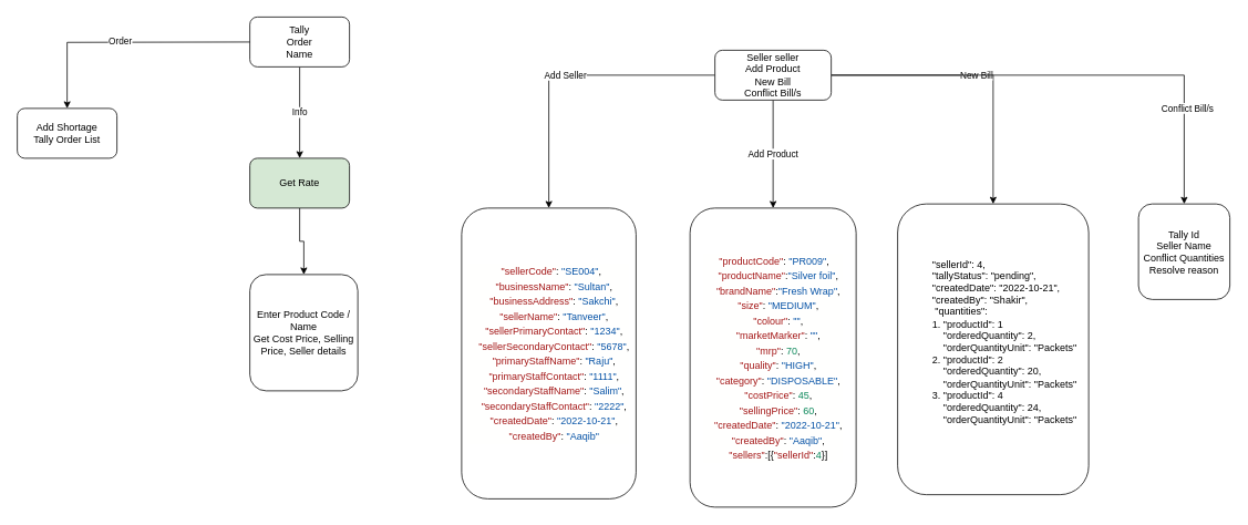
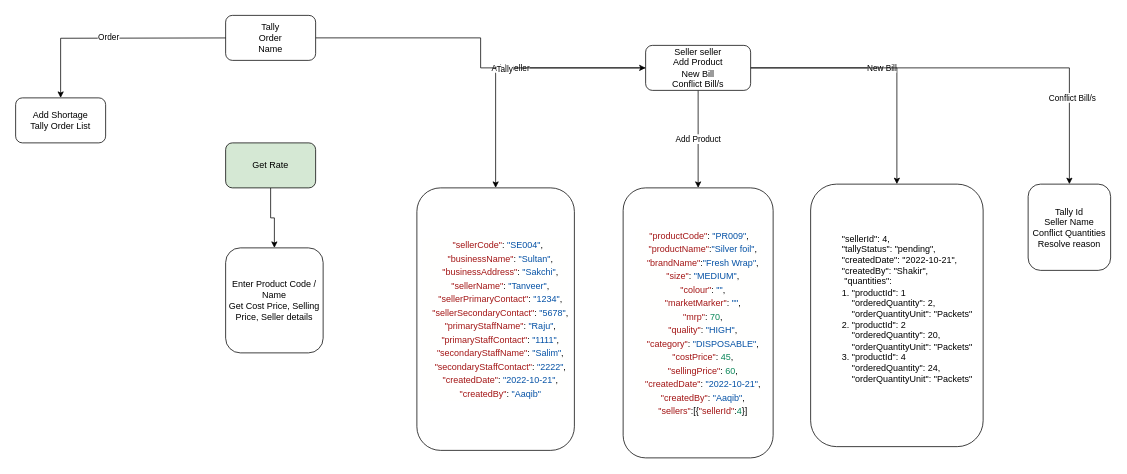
  <mxCell id="0" />
  <mxCell id="1" parent="0" />
  <mxCell id="2" value="" style="edgeStyle=orthogonalEdgeStyle;rounded=0;orthogonalLoop=1;jettySize=auto;html=1;" parent="1" target="10" edge="1"><mxGeometry relative="1" as="geometry"><mxPoint x="340" y="50" as="sourcePoint" /></mxGeometry></mxCell>
  <mxCell id="3" value="Order" style="edgeLabel;html=1;align=center;verticalAlign=middle;resizable=0;points=[];" parent="2" vertex="1" connectable="0"><mxGeometry x="0.153" y="-2" relative="1" as="geometry"><mxPoint as="offset" /></mxGeometry></mxCell>
  <mxCell id="4" value="Add Seller" style="edgeStyle=orthogonalEdgeStyle;rounded=0;orthogonalLoop=1;jettySize=auto;html=1;" edge="1" parent="1" source="9" target="17"><mxGeometry relative="1" as="geometry" /></mxCell>
  <mxCell id="5" value="Add Product" style="edgeStyle=orthogonalEdgeStyle;rounded=0;orthogonalLoop=1;jettySize=auto;html=1;" edge="1" parent="1" source="9" target="18"><mxGeometry relative="1" as="geometry" /></mxCell>
  <mxCell id="6" value="New Bill" style="edgeStyle=orthogonalEdgeStyle;rounded=0;orthogonalLoop=1;jettySize=auto;html=1;entryX=0.5;entryY=0;entryDx=0;entryDy=0;" edge="1" parent="1" source="9" target="19"><mxGeometry relative="1" as="geometry" /></mxCell>
  <mxCell id="7" style="edgeStyle=orthogonalEdgeStyle;rounded=0;orthogonalLoop=1;jettySize=auto;html=1;entryX=0.5;entryY=0;entryDx=0;entryDy=0;" edge="1" parent="1" source="9" target="20"><mxGeometry relative="1" as="geometry" /></mxCell>
  <mxCell id="8" value="Conflict Bill/s" style="edgeLabel;html=1;align=center;verticalAlign=middle;resizable=0;points=[];" vertex="1" connectable="0" parent="7"><mxGeometry x="0.6" y="2" relative="1" as="geometry"><mxPoint x="1" as="offset" /></mxGeometry></mxCell>
  <mxCell id="9" value="Seller seller&lt;br&gt;Add Product&lt;br&gt;New Bill&lt;br&gt;Conflict Bill/s" style="rounded=1;whiteSpace=wrap;html=1;" parent="1" vertex="1"><mxGeometry x="860" y="60" width="140" height="60" as="geometry" /></mxCell>
  <mxCell id="10" value="Add Shortage&lt;br&gt;Tally Order List" style="rounded=1;whiteSpace=wrap;html=1;" parent="1" vertex="1"><mxGeometry x="20" y="130" width="120" height="60" as="geometry" /></mxCell>
  <mxCell id="11" value="" style="edgeStyle=orthogonalEdgeStyle;rounded=0;orthogonalLoop=1;jettySize=auto;html=1;" edge="1" parent="1" source="12" target="21"><mxGeometry relative="1" as="geometry" /></mxCell>
  <mxCell id="12" value="Get Rate" style="rounded=1;whiteSpace=wrap;html=1;fillColor=#d5e8d4;" parent="1" vertex="1"><mxGeometry x="300" y="190" width="120" height="60" as="geometry" /></mxCell>
- <mxCell id="15" value="Info" style="edgeStyle=orthogonalEdgeStyle;rounded=0;orthogonalLoop=1;jettySize=auto;html=1;" parent="1" source="16" target="12" edge="1"><mxGeometry relative="1" as="geometry" /></mxCell>
+ <mxCell id="13" style="edgeStyle=orthogonalEdgeStyle;rounded=0;orthogonalLoop=1;jettySize=auto;html=1;" parent="1" source="16" target="9" edge="1"><mxGeometry relative="1" as="geometry" /></mxCell>
+ <mxCell id="14" value="Tally" style="edgeLabel;html=1;align=center;verticalAlign=middle;resizable=0;points=[];" parent="13" vertex="1" connectable="0"><mxGeometry x="0.214" y="-1" relative="1" as="geometry"><mxPoint as="offset" /></mxGeometry></mxCell>
  <mxCell id="16" value="&lt;span style=&quot;&quot;&gt;Tally&lt;/span&gt;&lt;br style=&quot;&quot;&gt;&lt;span style=&quot;&quot;&gt;Order&lt;/span&gt;&lt;br style=&quot;&quot;&gt;&lt;span style=&quot;&quot;&gt;Name&lt;/span&gt;" style="rounded=1;whiteSpace=wrap;html=1;" parent="1" vertex="1"><mxGeometry x="300" y="20" width="120" height="60" as="geometry" /></mxCell>
  <mxCell id="17" value="&lt;div style=&quot;background-color: rgb(255, 255, 254); line-height: 18px;&quot;&gt;&lt;div&gt;&amp;nbsp;&amp;nbsp;&lt;span style=&quot;color: #a31515;&quot;&gt;&quot;sellerCode&quot;&lt;/span&gt;:&amp;nbsp;&lt;span style=&quot;color: #0451a5;&quot;&gt;&quot;SE004&quot;&lt;/span&gt;,&lt;/div&gt;&lt;div&gt;&amp;nbsp;&amp;nbsp;&amp;nbsp;&amp;nbsp;&lt;span style=&quot;color: #a31515;&quot;&gt;&quot;businessName&quot;&lt;/span&gt;:&amp;nbsp;&lt;span style=&quot;color: #0451a5;&quot;&gt;&quot;Sultan&quot;&lt;/span&gt;,&lt;/div&gt;&lt;div&gt;&amp;nbsp;&amp;nbsp;&amp;nbsp;&amp;nbsp;&lt;span style=&quot;color: #a31515;&quot;&gt;&quot;businessAddress&quot;&lt;/span&gt;:&amp;nbsp;&lt;span style=&quot;color: #0451a5;&quot;&gt;&quot;Sakchi&quot;&lt;/span&gt;,&lt;/div&gt;&lt;div&gt;&amp;nbsp;&amp;nbsp;&amp;nbsp;&amp;nbsp;&lt;span style=&quot;color: #a31515;&quot;&gt;&quot;sellerName&quot;&lt;/span&gt;:&amp;nbsp;&lt;span style=&quot;color: #0451a5;&quot;&gt;&quot;Tanveer&quot;&lt;/span&gt;,&lt;/div&gt;&lt;div&gt;&amp;nbsp;&amp;nbsp;&amp;nbsp;&amp;nbsp;&lt;span style=&quot;color: #a31515;&quot;&gt;&quot;sellerPrimaryContact&quot;&lt;/span&gt;:&amp;nbsp;&lt;span style=&quot;color: #0451a5;&quot;&gt;&quot;1234&quot;&lt;/span&gt;,&lt;/div&gt;&lt;div&gt;&amp;nbsp;&amp;nbsp;&amp;nbsp;&amp;nbsp;&lt;span style=&quot;color: #a31515;&quot;&gt;&quot;sellerSecondaryContact&quot;&lt;/span&gt;:&amp;nbsp;&lt;span style=&quot;color: #0451a5;&quot;&gt;&quot;5678&quot;&lt;/span&gt;,&lt;/div&gt;&lt;div&gt;&amp;nbsp;&amp;nbsp;&amp;nbsp;&amp;nbsp;&lt;span style=&quot;color: #a31515;&quot;&gt;&quot;primaryStaffName&quot;&lt;/span&gt;:&amp;nbsp;&lt;span style=&quot;color: #0451a5;&quot;&gt;&quot;Raju&quot;&lt;/span&gt;,&lt;/div&gt;&lt;div&gt;&amp;nbsp;&amp;nbsp;&amp;nbsp;&amp;nbsp;&lt;span style=&quot;color: #a31515;&quot;&gt;&quot;primaryStaffContact&quot;&lt;/span&gt;:&amp;nbsp;&lt;span style=&quot;color: #0451a5;&quot;&gt;&quot;1111&quot;&lt;/span&gt;,&lt;/div&gt;&lt;div&gt;&amp;nbsp;&amp;nbsp;&amp;nbsp;&amp;nbsp;&lt;span style=&quot;color: #a31515;&quot;&gt;&quot;secondaryStaffName&quot;&lt;/span&gt;:&amp;nbsp;&lt;span style=&quot;color: #0451a5;&quot;&gt;&quot;Salim&quot;&lt;/span&gt;,&lt;/div&gt;&lt;div&gt;&amp;nbsp;&amp;nbsp;&amp;nbsp;&amp;nbsp;&lt;span style=&quot;color: #a31515;&quot;&gt;&quot;secondaryStaffContact&quot;&lt;/span&gt;:&amp;nbsp;&lt;span style=&quot;color: #0451a5;&quot;&gt;&quot;2222&quot;&lt;/span&gt;,&lt;/div&gt;&lt;div&gt;&amp;nbsp;&amp;nbsp;&amp;nbsp;&amp;nbsp;&lt;span style=&quot;color: #a31515;&quot;&gt;&quot;createdDate&quot;&lt;/span&gt;:&amp;nbsp;&lt;span style=&quot;color: #0451a5;&quot;&gt;&quot;2022-10-21&quot;&lt;/span&gt;,&lt;/div&gt;&lt;div&gt;&amp;nbsp;&amp;nbsp;&amp;nbsp;&amp;nbsp;&lt;span style=&quot;color: #a31515;&quot;&gt;&quot;createdBy&quot;&lt;/span&gt;:&amp;nbsp;&lt;span style=&quot;color: #0451a5;&quot;&gt;&quot;Aaqib&quot;&lt;/span&gt;&lt;/div&gt;&lt;/div&gt;" style="rounded=1;whiteSpace=wrap;html=1;" vertex="1" parent="1"><mxGeometry x="555" y="250" width="210" height="350" as="geometry" /></mxCell>
  <mxCell id="18" value="&lt;div style=&quot;background-color: rgb(255, 255, 254); line-height: 18px;&quot;&gt;&lt;div&gt;&amp;nbsp;&lt;span style=&quot;color: #a31515;&quot;&gt;&quot;productCode&quot;&lt;/span&gt;:&amp;nbsp;&lt;span style=&quot;color: #0451a5;&quot;&gt;&quot;PR009&quot;&lt;/span&gt;,&lt;/div&gt;&lt;div&gt;&amp;nbsp;&amp;nbsp;&amp;nbsp;&amp;nbsp;&lt;span style=&quot;color: #a31515;&quot;&gt;&quot;productName&quot;&lt;/span&gt;:&lt;span style=&quot;color: #0451a5;&quot;&gt;&quot;Silver&amp;nbsp;foil&quot;&lt;/span&gt;,&lt;/div&gt;&lt;div&gt;&amp;nbsp;&amp;nbsp;&amp;nbsp;&amp;nbsp;&lt;span style=&quot;color: #a31515;&quot;&gt;&quot;brandName&quot;&lt;/span&gt;:&lt;span style=&quot;color: #0451a5;&quot;&gt;&quot;Fresh&amp;nbsp;Wrap&quot;&lt;/span&gt;,&lt;/div&gt;&lt;div&gt;&amp;nbsp;&amp;nbsp;&amp;nbsp;&amp;nbsp;&lt;span style=&quot;color: #a31515;&quot;&gt;&quot;size&quot;&lt;/span&gt;:&amp;nbsp;&lt;span style=&quot;color: #0451a5;&quot;&gt;&quot;MEDIUM&quot;&lt;/span&gt;,&lt;/div&gt;&lt;div&gt;&amp;nbsp;&amp;nbsp;&amp;nbsp;&amp;nbsp;&lt;span style=&quot;color: #a31515;&quot;&gt;&quot;colour&quot;&lt;/span&gt;:&amp;nbsp;&lt;span style=&quot;color: #0451a5;&quot;&gt;&quot;&quot;&lt;/span&gt;,&lt;/div&gt;&lt;div&gt;&amp;nbsp;&amp;nbsp;&amp;nbsp;&amp;nbsp;&lt;span style=&quot;color: #a31515;&quot;&gt;&quot;marketMarker&quot;&lt;/span&gt;:&amp;nbsp;&lt;span style=&quot;color: #0451a5;&quot;&gt;&quot;&quot;&lt;/span&gt;,&lt;/div&gt;&lt;div&gt;&amp;nbsp;&amp;nbsp;&amp;nbsp;&amp;nbsp;&lt;span style=&quot;color: #a31515;&quot;&gt;&quot;mrp&quot;&lt;/span&gt;:&amp;nbsp;&lt;span style=&quot;color: #098658;&quot;&gt;70&lt;/span&gt;,&lt;/div&gt;&lt;div&gt;&amp;nbsp;&amp;nbsp;&amp;nbsp;&amp;nbsp;&lt;span style=&quot;color: #a31515;&quot;&gt;&quot;quality&quot;&lt;/span&gt;:&amp;nbsp;&lt;span style=&quot;color: #0451a5;&quot;&gt;&quot;HIGH&quot;&lt;/span&gt;,&lt;/div&gt;&lt;div&gt;&amp;nbsp;&amp;nbsp;&amp;nbsp;&amp;nbsp;&lt;span style=&quot;color: #a31515;&quot;&gt;&quot;category&quot;&lt;/span&gt;:&amp;nbsp;&lt;span style=&quot;color: #0451a5;&quot;&gt;&quot;DISPOSABLE&quot;&lt;/span&gt;,&lt;/div&gt;&lt;div&gt;&amp;nbsp;&amp;nbsp;&amp;nbsp;&amp;nbsp;&lt;span style=&quot;color: #a31515;&quot;&gt;&quot;costPrice&quot;&lt;/span&gt;:&amp;nbsp;&lt;span style=&quot;color: #098658;&quot;&gt;45&lt;/span&gt;,&lt;/div&gt;&lt;div&gt;&amp;nbsp;&amp;nbsp;&amp;nbsp;&amp;nbsp;&lt;span style=&quot;color: #a31515;&quot;&gt;&quot;sellingPrice&quot;&lt;/span&gt;:&amp;nbsp;&lt;span style=&quot;color: #098658;&quot;&gt;60&lt;/span&gt;,&lt;/div&gt;&lt;div&gt;&amp;nbsp;&amp;nbsp;&amp;nbsp;&amp;nbsp;&lt;span style=&quot;color: #a31515;&quot;&gt;&quot;createdDate&quot;&lt;/span&gt;:&amp;nbsp;&lt;span style=&quot;color: #0451a5;&quot;&gt;&quot;2022-10-21&quot;&lt;/span&gt;,&lt;/div&gt;&lt;div&gt;&amp;nbsp;&amp;nbsp;&amp;nbsp;&amp;nbsp;&lt;span style=&quot;color: #a31515;&quot;&gt;&quot;createdBy&quot;&lt;/span&gt;:&amp;nbsp;&lt;span style=&quot;color: #0451a5;&quot;&gt;&quot;Aaqib&quot;&lt;/span&gt;,&lt;/div&gt;&lt;div&gt;&amp;nbsp;&amp;nbsp;&amp;nbsp;&amp;nbsp;&lt;span style=&quot;color: #a31515;&quot;&gt;&quot;sellers&quot;&lt;/span&gt;:[{&lt;span style=&quot;color: #a31515;&quot;&gt;&quot;sellerId&quot;&lt;/span&gt;:&lt;span style=&quot;color: #098658;&quot;&gt;4&lt;/span&gt;}]&lt;/div&gt;&lt;/div&gt;" style="rounded=1;whiteSpace=wrap;html=1;" vertex="1" parent="1"><mxGeometry x="830" y="250" width="200" height="360" as="geometry" /></mxCell>
  <mxCell id="19" value="&lt;blockquote style=&quot;margin: 0 0 0 40px; border: none; padding: 0px;&quot;&gt;&lt;span style=&quot;background-color: initial;&quot;&gt;&quot;sellerId&quot;&lt;/span&gt;&lt;span style=&quot;background-color: initial;&quot;&gt;:&amp;nbsp;&lt;/span&gt;&lt;span style=&quot;background-color: initial;&quot;&gt;4&lt;/span&gt;&lt;span style=&quot;background-color: initial;&quot;&gt;,&lt;br&gt;&lt;/span&gt;&lt;span style=&quot;background-color: initial;&quot;&gt;&quot;tallyStatus&quot;&lt;/span&gt;&lt;span style=&quot;background-color: initial;&quot;&gt;:&amp;nbsp;&lt;/span&gt;&lt;span style=&quot;background-color: initial;&quot;&gt;&quot;pending&quot;,&lt;/span&gt;&lt;/blockquote&gt;&lt;blockquote style=&quot;margin: 0 0 0 40px; border: none; padding: 0px;&quot;&gt;&lt;span style=&quot;background-color: initial;&quot;&gt;&quot;createdDate&quot;&lt;/span&gt;&lt;span style=&quot;background-color: initial;&quot;&gt;:&amp;nbsp;&lt;/span&gt;&lt;span style=&quot;background-color: initial;&quot;&gt;&quot;2022-10-21&quot;&lt;/span&gt;&lt;span style=&quot;background-color: initial;&quot;&gt;,&lt;br&gt;&lt;/span&gt;&lt;span style=&quot;background-color: initial;&quot;&gt;&quot;createdBy&quot;&lt;/span&gt;&lt;span style=&quot;background-color: initial;&quot;&gt;:&amp;nbsp;&lt;/span&gt;&lt;span style=&quot;background-color: initial;&quot;&gt;&quot;Shakir&quot;,&lt;/span&gt;&lt;/blockquote&gt;&lt;blockquote style=&quot;margin: 0 0 0 40px; border: none; padding: 0px;&quot;&gt;&lt;span style=&quot;background-color: initial;&quot;&gt;&amp;nbsp;&lt;/span&gt;&lt;span style=&quot;background-color: initial;&quot;&gt;&quot;quantities&quot;&lt;/span&gt;&lt;span style=&quot;background-color: initial;&quot;&gt;:&amp;nbsp;&lt;/span&gt;&lt;span style=&quot;background-color: initial;&quot;&gt;&lt;br&gt;&lt;/span&gt;&lt;span style=&quot;background-color: initial;&quot;&gt;1.&amp;nbsp;&lt;/span&gt;&lt;span style=&quot;background-color: initial;&quot;&gt;&quot;productId&quot;&lt;/span&gt;&lt;span style=&quot;background-color: initial;&quot;&gt;: 1&lt;/span&gt;&lt;/blockquote&gt;&lt;blockquote style=&quot;margin: 0 0 0 40px; border: none; padding: 0px;&quot;&gt;&lt;span style=&quot;background-color: initial;&quot;&gt;&amp;nbsp; &amp;nbsp;&amp;nbsp;&lt;/span&gt;&lt;span style=&quot;background-color: initial;&quot;&gt;&quot;orderedQuantity&quot;&lt;/span&gt;&lt;span style=&quot;background-color: initial;&quot;&gt;:&amp;nbsp;&lt;/span&gt;&lt;span style=&quot;background-color: initial;&quot;&gt;2&lt;/span&gt;&lt;span style=&quot;background-color: initial;&quot;&gt;,&lt;/span&gt;&lt;span style=&quot;background-color: initial;&quot;&gt;&lt;br&gt;&lt;/span&gt;&lt;span style=&quot;background-color: initial;&quot;&gt;&amp;nbsp; &amp;nbsp;&amp;nbsp;&lt;/span&gt;&lt;span style=&quot;background-color: initial;&quot;&gt;&quot;orderQuantityUnit&quot;&lt;/span&gt;&lt;span style=&quot;background-color: initial;&quot;&gt;:&amp;nbsp;&lt;/span&gt;&lt;span style=&quot;background-color: initial;&quot;&gt;&quot;Packets&quot;&lt;/span&gt;&lt;/blockquote&gt;&lt;blockquote style=&quot;margin: 0 0 0 40px; border: none; padding: 0px;&quot;&gt;&lt;/blockquote&gt;&lt;blockquote style=&quot;margin: 0 0 0 40px; border: none; padding: 0px;&quot;&gt;&lt;/blockquote&gt;&lt;blockquote style=&quot;margin: 0 0 0 40px; border: none; padding: 0px;&quot;&gt;&lt;/blockquote&gt;&lt;blockquote style=&quot;margin: 0 0 0 40px; border: none; padding: 0px;&quot;&gt;&lt;/blockquote&gt;&lt;blockquote style=&quot;margin: 0 0 0 40px; border: none; padding: 0px;&quot;&gt;&lt;span style=&quot;background-color: initial;&quot;&gt;2.&amp;nbsp;&lt;/span&gt;&lt;span style=&quot;background-color: initial;&quot;&gt;&quot;productId&quot;&lt;/span&gt;&lt;span style=&quot;background-color: initial;&quot;&gt;: 2&lt;/span&gt;&lt;br&gt;&lt;blockquote style=&quot;margin: 0 0 0 40px; border: none; padding: 0px;&quot;&gt;&lt;div style=&quot;line-height: 18px;&quot;&gt;&lt;div style=&quot;&quot;&gt;&lt;blockquote style=&quot;margin: 0px 0px 0px 40px; border: none; padding: 0px;&quot;&gt;&lt;/blockquote&gt;&lt;/div&gt;&lt;/div&gt;&lt;/blockquote&gt;&lt;span style=&quot;background-color: initial;&quot;&gt;&amp;nbsp; &amp;nbsp;&amp;nbsp;&lt;/span&gt;&lt;span style=&quot;background-color: initial;&quot;&gt;&quot;orderedQuantity&quot;&lt;/span&gt;&lt;span style=&quot;background-color: initial;&quot;&gt;:&amp;nbsp;&lt;/span&gt;&lt;span style=&quot;background-color: initial;&quot;&gt;20&lt;/span&gt;&lt;span style=&quot;background-color: initial;&quot;&gt;,&lt;/span&gt;&lt;br&gt;&lt;span style=&quot;background-color: initial;&quot;&gt;&amp;nbsp; &amp;nbsp;&amp;nbsp;&lt;/span&gt;&lt;span style=&quot;background-color: initial;&quot;&gt;&quot;orderQuantityUnit&quot;&lt;/span&gt;&lt;span style=&quot;background-color: initial;&quot;&gt;:&amp;nbsp;&lt;/span&gt;&lt;span style=&quot;background-color: initial;&quot;&gt;&quot;Packets&quot;&lt;/span&gt;&lt;/blockquote&gt;&lt;blockquote style=&quot;margin: 0 0 0 40px; border: none; padding: 0px;&quot;&gt;&lt;span style=&quot;background-color: initial;&quot;&gt;3.&amp;nbsp;&lt;/span&gt;&lt;span style=&quot;background-color: initial;&quot;&gt;&quot;productId&quot;&lt;/span&gt;&lt;span style=&quot;background-color: initial;&quot;&gt;: 4&lt;/span&gt;&lt;blockquote style=&quot;margin: 0px 0px 0px 40px; border: none; padding: 0px;&quot;&gt;&lt;/blockquote&gt;&lt;span style=&quot;background-color: initial;&quot;&gt;&amp;nbsp; &amp;nbsp;&amp;nbsp;&lt;/span&gt;&lt;span style=&quot;background-color: initial;&quot;&gt;&quot;orderedQuantity&quot;&lt;/span&gt;&lt;span style=&quot;background-color: initial;&quot;&gt;:&amp;nbsp;&lt;/span&gt;&lt;span style=&quot;background-color: initial;&quot;&gt;24&lt;/span&gt;&lt;span style=&quot;background-color: initial;&quot;&gt;,&lt;/span&gt;&lt;br&gt;&lt;span style=&quot;background-color: initial;&quot;&gt;&amp;nbsp; &amp;nbsp;&amp;nbsp;&lt;/span&gt;&lt;span style=&quot;background-color: initial;&quot;&gt;&quot;orderQuantityUnit&quot;&lt;/span&gt;&lt;span style=&quot;background-color: initial;&quot;&gt;:&amp;nbsp;&lt;/span&gt;&lt;span style=&quot;background-color: initial;&quot;&gt;&quot;Packets&quot;&lt;/span&gt;&lt;blockquote style=&quot;margin: 0px 0px 0px 40px; border: none; padding: 0px;&quot;&gt;&lt;/blockquote&gt;&lt;blockquote style=&quot;margin: 0px 0px 0px 40px; border: none; padding: 0px;&quot;&gt;&lt;/blockquote&gt;&lt;blockquote style=&quot;margin: 0px 0px 0px 40px; border: none; padding: 0px;&quot;&gt;&lt;/blockquote&gt;&lt;blockquote style=&quot;margin: 0px 0px 0px 40px; border: none; padding: 0px;&quot;&gt;&lt;/blockquote&gt;&lt;blockquote style=&quot;margin: 0px 0px 0px 40px; border: none; padding: 0px;&quot;&gt;&lt;blockquote style=&quot;margin: 0px 0px 0px 40px; border: none; padding: 0px;&quot;&gt;&lt;div style=&quot;line-height: 18px;&quot;&gt;&lt;br&gt;&lt;/div&gt;&lt;/blockquote&gt;&lt;/blockquote&gt;&lt;/blockquote&gt;" style="rounded=1;whiteSpace=wrap;html=1;align=left;" vertex="1" parent="1"><mxGeometry x="1080" y="245" width="230" height="350" as="geometry" /></mxCell>
  <mxCell id="20" value="Tally Id&lt;br&gt;Seller Name&lt;br&gt;Conflict Quantities&lt;br&gt;Resolve reason" style="rounded=1;whiteSpace=wrap;html=1;" vertex="1" parent="1"><mxGeometry x="1370" y="245" width="110" height="115" as="geometry" /></mxCell>
  <mxCell id="21" value="Enter Product Code / Name&lt;br&gt;Get Cost Price, Selling Price, Seller details" style="rounded=1;whiteSpace=wrap;html=1;" vertex="1" parent="1"><mxGeometry x="300" y="330" width="130" height="140" as="geometry" /></mxCell>
